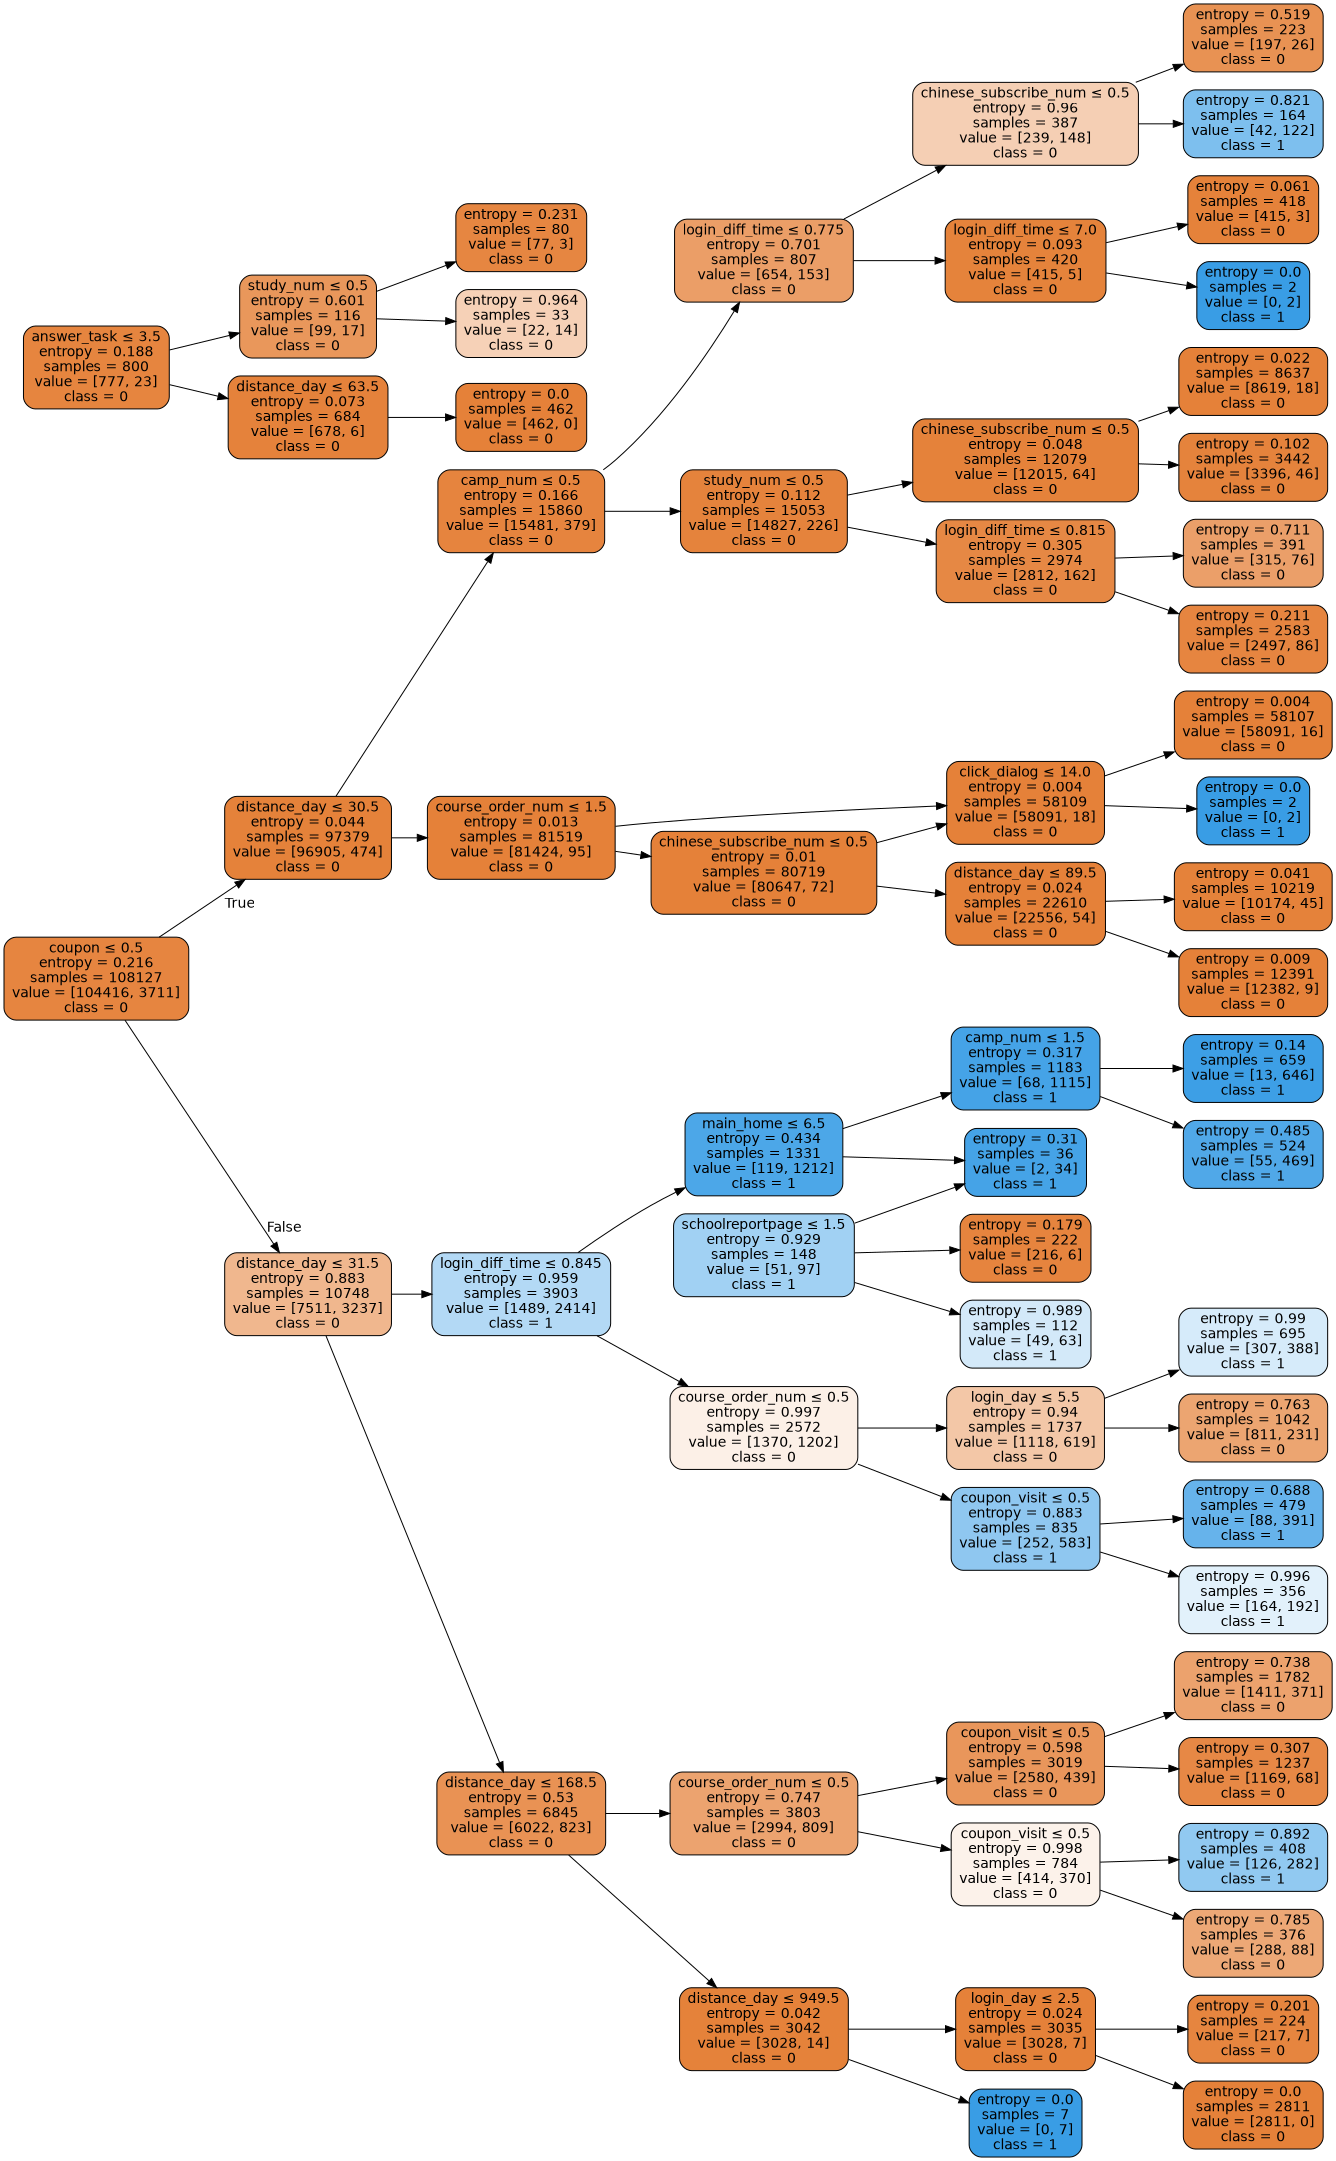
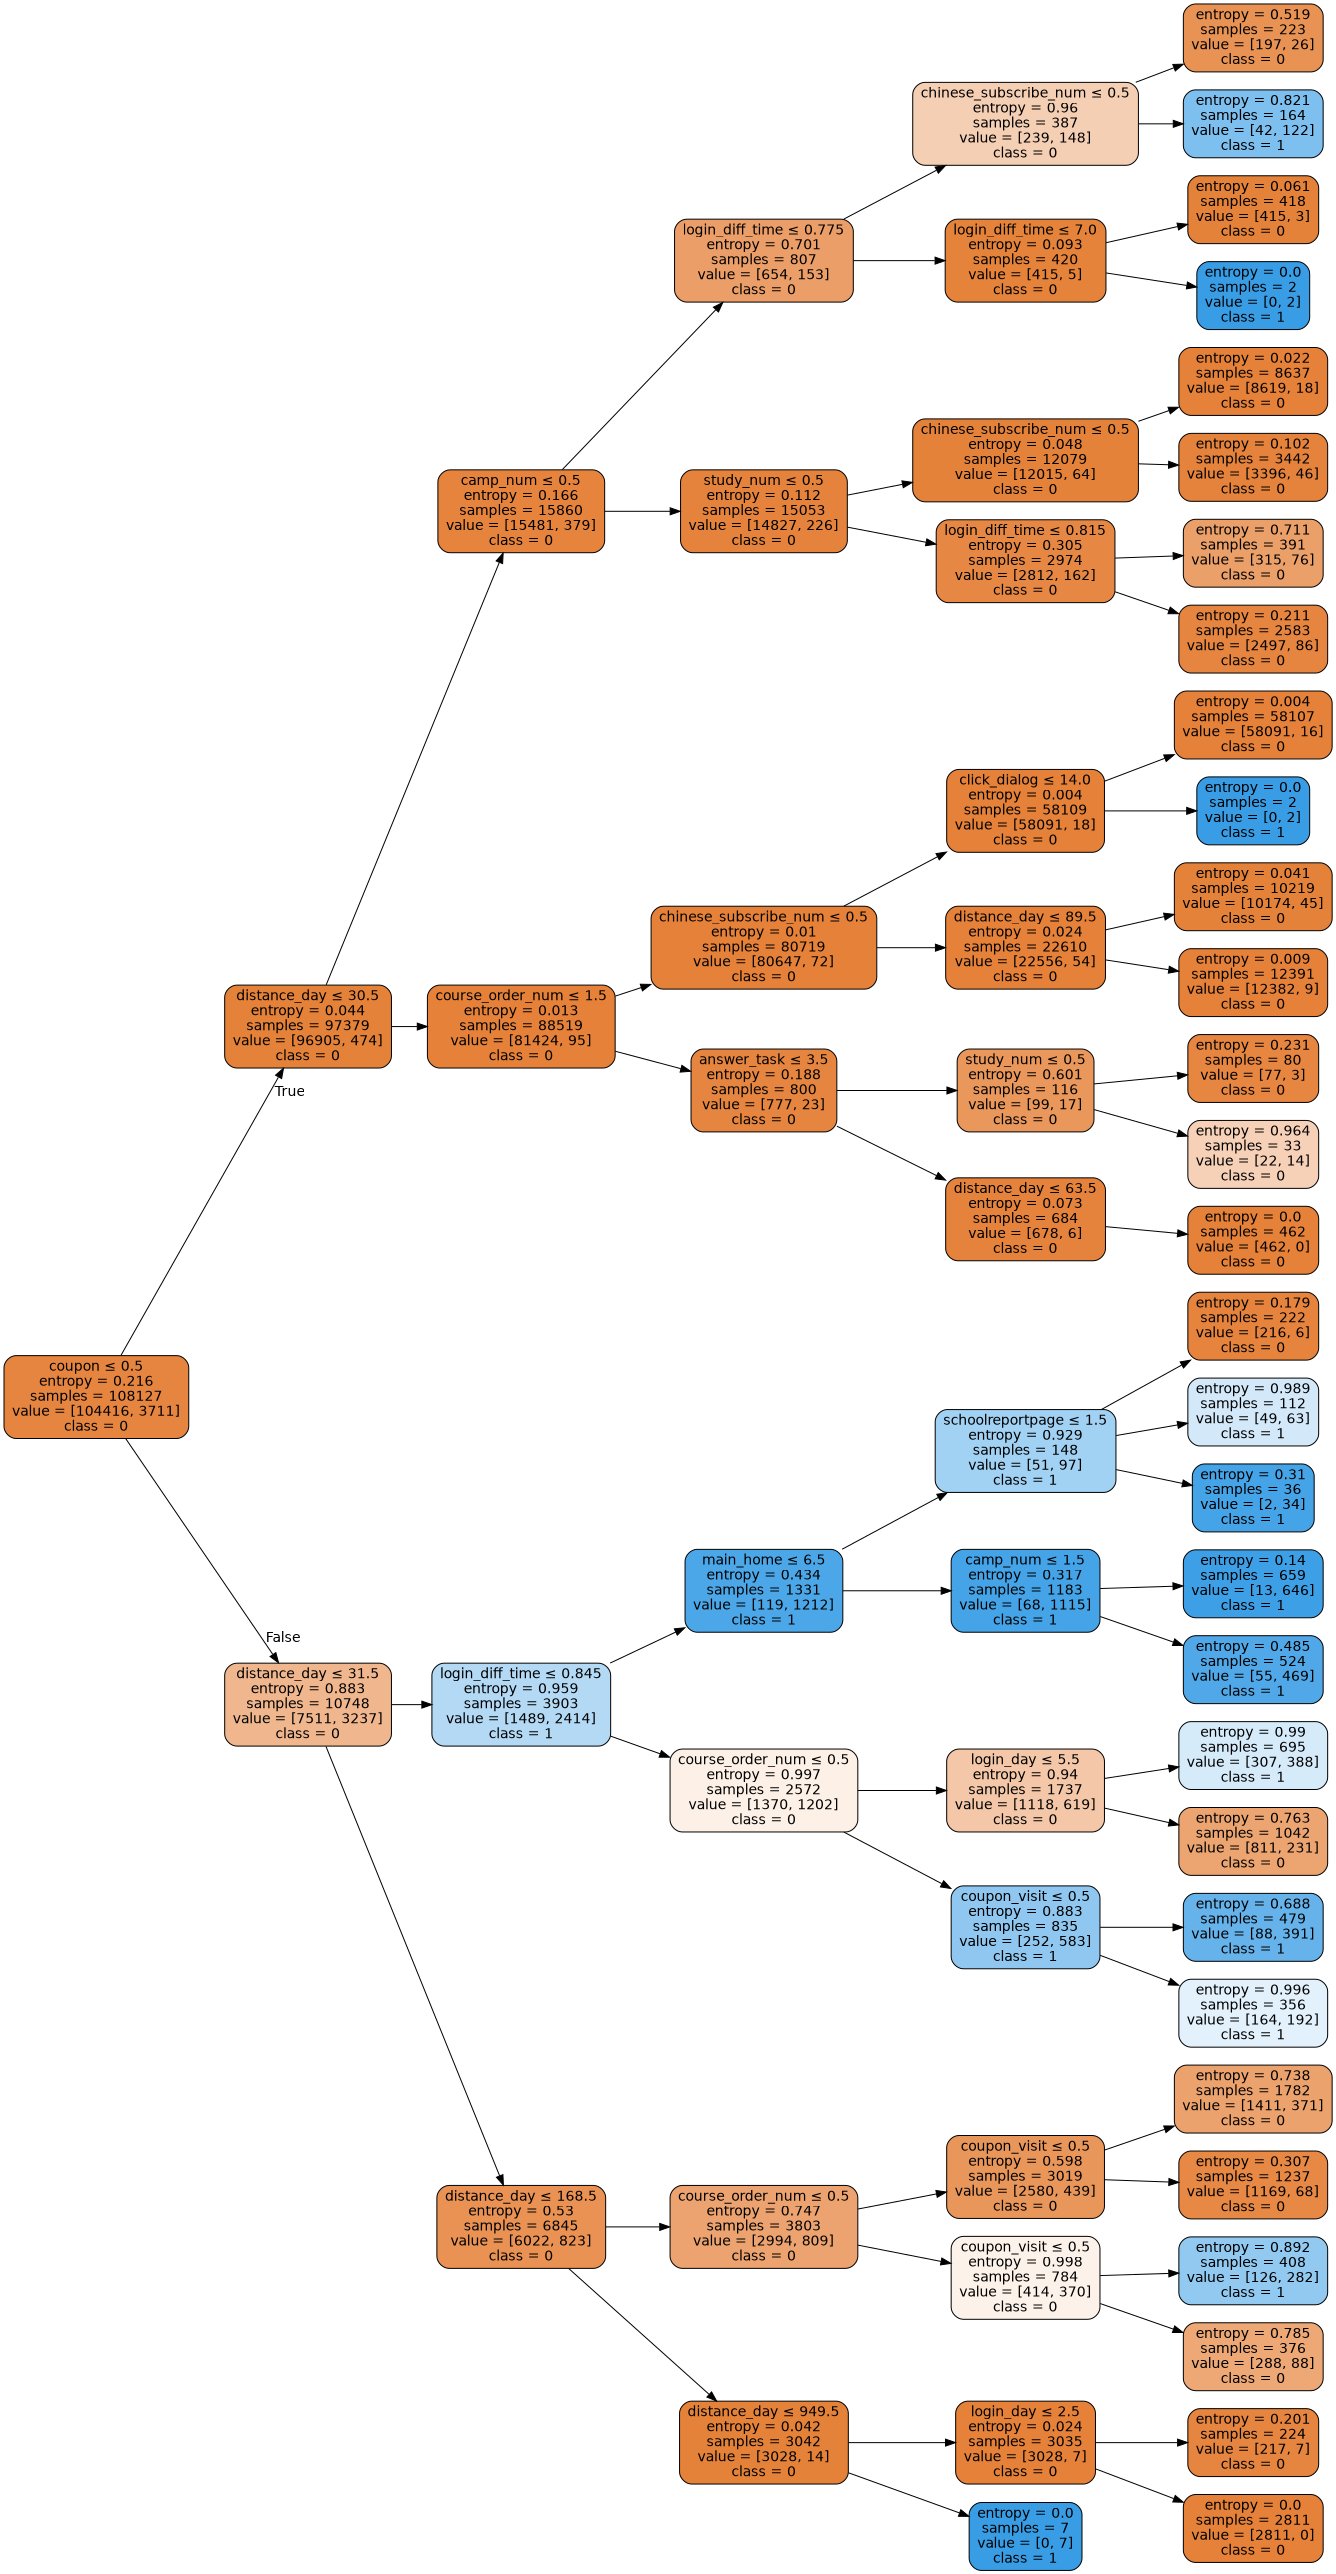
  digraph {
    rankdir=LR
    node [color=black fillcolor="#e58139" fontname=helvetica shape=box style="filled, rounded"]
    edge [fontname=helvetica]
    n1 [fillcolor="#e68540" label=<coupon &le; 0.5<br/>entropy = 0.216<br/>samples = 108127<br/>value = [104416, 3711]<br/>class = 0>]
    n2 [fillcolor="#e5823a" label=<distance_day &le; 30.5<br/>entropy = 0.044<br/>samples = 97379<br/>value = [96905, 474]<br/>class = 0>]
    n3 [fillcolor="#f0b78e" label=<distance_day &le; 31.5<br/>entropy = 0.883<br/>samples = 10748<br/>value = [7511, 3237]<br/>class = 0>]
    n4 [fillcolor="#e6843e" label=<camp_num &le; 0.5<br/>entropy = 0.166<br/>samples = 15860<br/>value = [15481, 379]<br/>class = 0>]
-   n5 [label=<course_order_num &le; 1.5<br/>entropy = 0.013<br/>samples = 81519<br/>value = [81424, 95]<br/>class = 0>]
+   n5 [label=<course_order_num &le; 1.5<br/>entropy = 0.013<br/>samples = 88519<br/>value = [81424, 95]<br/>class = 0>]
    n6 [fillcolor="#b3d9f5" label=<login_diff_time &le; 0.845<br/>entropy = 0.959<br/>samples = 3903<br/>value = [1489, 2414]<br/>class = 1>]
    n7 [fillcolor="#e99254" label=<distance_day &le; 168.5<br/>entropy = 0.53<br/>samples = 6845<br/>value = [6022, 823]<br/>class = 0>]
    n8 [fillcolor="#eb9e67" label=<login_diff_time &le; 0.775<br/>entropy = 0.701<br/>samples = 807<br/>value = [654, 153]<br/>class = 0>]
    n9 [fillcolor="#e5833c" label=<study_num &le; 0.5<br/>entropy = 0.112<br/>samples = 15053<br/>value = [14827, 226]<br/>class = 0>]
    n10 [label=<chinese_subscribe_num &le; 0.5<br/>entropy = 0.01<br/>samples = 80719<br/>value = [80647, 72]<br/>class = 0>]
    n11 [fillcolor="#e6853f" label=<answer_task &le; 3.5<br/>entropy = 0.188<br/>samples = 800<br/>value = [777, 23]<br/>class = 0>]
    n12 [fillcolor="#f5cfb4" label=<chinese_subscribe_num &le; 0.5<br/>entropy = 0.96<br/>samples = 387<br/>value = [239, 148]<br/>class = 0>]
    n13 [fillcolor="#e5833b" label=<login_diff_time &le; 7.0<br/>entropy = 0.093<br/>samples = 420<br/>value = [415, 5]<br/>class = 0>]
    n14 [fillcolor="#e5823a" label=<chinese_subscribe_num &le; 0.5<br/>entropy = 0.048<br/>samples = 12079<br/>value = [12015, 64]<br/>class = 0>]
    n15 [fillcolor="#e68844" label=<login_diff_time &le; 0.815<br/>entropy = 0.305<br/>samples = 2974<br/>value = [2812, 162]<br/>class = 0>]
    n16 [fillcolor="#e89253" label=<entropy = 0.519<br/>samples = 223<br/>value = [197, 26]<br/>class = 0>]
    n17 [fillcolor="#7dbfee" label=<entropy = 0.821<br/>samples = 164<br/>value = [42, 122]<br/>class = 1>]
    n18 [fillcolor="#e5823a" label=<entropy = 0.061<br/>samples = 418<br/>value = [415, 3]<br/>class = 0>]
    n19 [fillcolor="#399de5" label=<entropy = 0.0<br/>samples = 2<br/>value = [0, 2]<br/>class = 1>]
    n20 [label=<entropy = 0.022<br/>samples = 8637<br/>value = [8619, 18]<br/>class = 0>]
    n21 [fillcolor="#e5833c" label=<entropy = 0.102<br/>samples = 3442<br/>value = [3396, 46]<br/>class = 0>]
    n22 [fillcolor="#eb9f69" label=<entropy = 0.711<br/>samples = 391<br/>value = [315, 76]<br/>class = 0>]
    n23 [fillcolor="#e68540" label=<entropy = 0.211<br/>samples = 2583<br/>value = [2497, 86]<br/>class = 0>]
    n24 [label=<click_dialog &le; 14.0<br/>entropy = 0.004<br/>samples = 58109<br/>value = [58091, 18]<br/>class = 0>]
    n25 [label=<distance_day &le; 89.5<br/>entropy = 0.024<br/>samples = 22610<br/>value = [22556, 54]<br/>class = 0>]
    n26 [fillcolor="#e9975b" label=<study_num &le; 0.5<br/>entropy = 0.601<br/>samples = 116<br/>value = [99, 17]<br/>class = 0>]
    n27 [fillcolor="#e5823b" label=<distance_day &le; 63.5<br/>entropy = 0.073<br/>samples = 684<br/>value = [678, 6]<br/>class = 0>]
    n28 [label=<entropy = 0.004<br/>samples = 58107<br/>value = [58091, 16]<br/>class = 0>]
    n29 [fillcolor="#399de5" label=<entropy = 0.0<br/>samples = 2<br/>value = [0, 2]<br/>class = 1>]
    n30 [fillcolor="#e5823a" label=<entropy = 0.041<br/>samples = 10219<br/>value = [10174, 45]<br/>class = 0>]
    n31 [label=<entropy = 0.009<br/>samples = 12391<br/>value = [12382, 9]<br/>class = 0>]
    n32 [fillcolor="#e68641" label=<entropy = 0.231<br/>samples = 80<br/>value = [77, 3]<br/>class = 0>]
    n33 [fillcolor="#f6d1b7" label=<entropy = 0.964<br/>samples = 33<br/>value = [22, 14]<br/>class = 0>]
    n34 [label=<entropy = 0.0<br/>samples = 462<br/>value = [462, 0]<br/>class = 0>]
    n35 [fillcolor="#e6843e" label=<entropy = 0.179<br/>samples = 222<br/>value = [216, 6]<br/>class = 0>]
    n36 [fillcolor="#4ca7e8" label=<main_home &le; 6.5<br/>entropy = 0.434<br/>samples = 1331<br/>value = [119, 1212]<br/>class = 1>]
    n37 [fillcolor="#fcf0e7" label=<course_order_num &le; 0.5<br/>entropy = 0.997<br/>samples = 2572<br/>value = [1370, 1202]<br/>class = 0>]
    n38 [fillcolor="#eca36f" label=<course_order_num &le; 0.5<br/>entropy = 0.747<br/>samples = 3803<br/>value = [2994, 809]<br/>class = 0>]
    n39 [fillcolor="#e5823a" label=<distance_day &le; 949.5<br/>entropy = 0.042<br/>samples = 3042<br/>value = [3028, 14]<br/>class = 0>]
    n40 [fillcolor="#a1d1f3" label=<schoolreportpage &le; 1.5<br/>entropy = 0.929<br/>samples = 148<br/>value = [51, 97]<br/>class = 1>]
    n41 [fillcolor="#45a3e7" label=<camp_num &le; 1.5<br/>entropy = 0.317<br/>samples = 1183<br/>value = [68, 1115]<br/>class = 1>]
    n42 [fillcolor="#f3c7a7" label=<login_day &le; 5.5<br/>entropy = 0.94<br/>samples = 1737<br/>value = [1118, 619]<br/>class = 0>]
    n43 [fillcolor="#8fc7f0" label=<coupon_visit &le; 0.5<br/>entropy = 0.883<br/>samples = 835<br/>value = [252, 583]<br/>class = 1>]
    n44 [fillcolor="#d3e9f9" label=<entropy = 0.989<br/>samples = 112<br/>value = [49, 63]<br/>class = 1>]
    n45 [fillcolor="#45a3e7" label=<entropy = 0.31<br/>samples = 36<br/>value = [2, 34]<br/>class = 1>]
    n46 [fillcolor="#3d9fe6" label=<entropy = 0.14<br/>samples = 659<br/>value = [13, 646]<br/>class = 1>]
    n47 [fillcolor="#50a8e8" label=<entropy = 0.485<br/>samples = 524<br/>value = [55, 469]<br/>class = 1>]
    n48 [fillcolor="#d6ebfa" label=<entropy = 0.99<br/>samples = 695<br/>value = [307, 388]<br/>class = 1>]
    n49 [fillcolor="#eca571" label=<entropy = 0.763<br/>samples = 1042<br/>value = [811, 231]<br/>class = 0>]
    n50 [fillcolor="#66b3eb" label=<entropy = 0.688<br/>samples = 479<br/>value = [88, 391]<br/>class = 1>]
    n51 [fillcolor="#e2f1fb" label=<entropy = 0.996<br/>samples = 356<br/>value = [164, 192]<br/>class = 1>]
    n52 [fillcolor="#e9965b" label=<coupon_visit &le; 0.5<br/>entropy = 0.598<br/>samples = 3019<br/>value = [2580, 439]<br/>class = 0>]
    n53 [fillcolor="#fcf2ea" label=<coupon_visit &le; 0.5<br/>entropy = 0.998<br/>samples = 784<br/>value = [414, 370]<br/>class = 0>]
    n54 [label=<login_day &le; 2.5<br/>entropy = 0.024<br/>samples = 3035<br/>value = [3028, 7]<br/>class = 0>]
    n55 [fillcolor="#399de5" label=<entropy = 0.0<br/>samples = 7<br/>value = [0, 7]<br/>class = 1>]
    n56 [fillcolor="#eca26d" label=<entropy = 0.738<br/>samples = 1782<br/>value = [1411, 371]<br/>class = 0>]
    n57 [fillcolor="#e78845" label=<entropy = 0.307<br/>samples = 1237<br/>value = [1169, 68]<br/>class = 0>]
    n58 [fillcolor="#91c9f1" label=<entropy = 0.892<br/>samples = 408<br/>value = [126, 282]<br/>class = 1>]
    n59 [fillcolor="#eda876" label=<entropy = 0.785<br/>samples = 376<br/>value = [288, 88]<br/>class = 0>]
    n60 [fillcolor="#e6853f" label=<entropy = 0.201<br/>samples = 224<br/>value = [217, 7]<br/>class = 0>]
    n61 [label=<entropy = 0.0<br/>samples = 2811<br/>value = [2811, 0]<br/>class = 0>]
    n1 -> n2 [headlabel=True labelangle=45 labeldistance=2.5]
    n1 -> n3 [headlabel=False labelangle=-45 labeldistance=2.5]
    n2 -> n4
    n2 -> n5
    n3 -> n6
    n3 -> n7
    n4 -> n8
    n4 -> n9
    n5 -> n10
-   n5 -> n24
+   n5 -> n11
    n6 -> n36
    n6 -> n37
    n7 -> n38
    n7 -> n39
    n8 -> n12
    n8 -> n13
    n9 -> n14
    n9 -> n15
    n10 -> n24
    n10 -> n25
    n11 -> n26
    n11 -> n27
    n12 -> n16
    n12 -> n17
    n13 -> n18
    n13 -> n19
    n14 -> n20
    n14 -> n21
    n15 -> n22
    n15 -> n23
    n24 -> n28
    n24 -> n29
    n25 -> n30
    n25 -> n31
    n26 -> n32
    n26 -> n33
    n27 -> n34
-   n36 -> n45
+   n36 -> n40
    n36 -> n41
    n37 -> n42
    n37 -> n43
    n38 -> n52
    n38 -> n53
    n39 -> n54
    n39 -> n55
    n40 -> n35
    n40 -> n44
    n40 -> n45
    n41 -> n46
    n41 -> n47
    n42 -> n48
    n42 -> n49
    n43 -> n50
    n43 -> n51
    n52 -> n56
    n52 -> n57
    n53 -> n58
    n53 -> n59
    n54 -> n60
    n54 -> n61
  }
